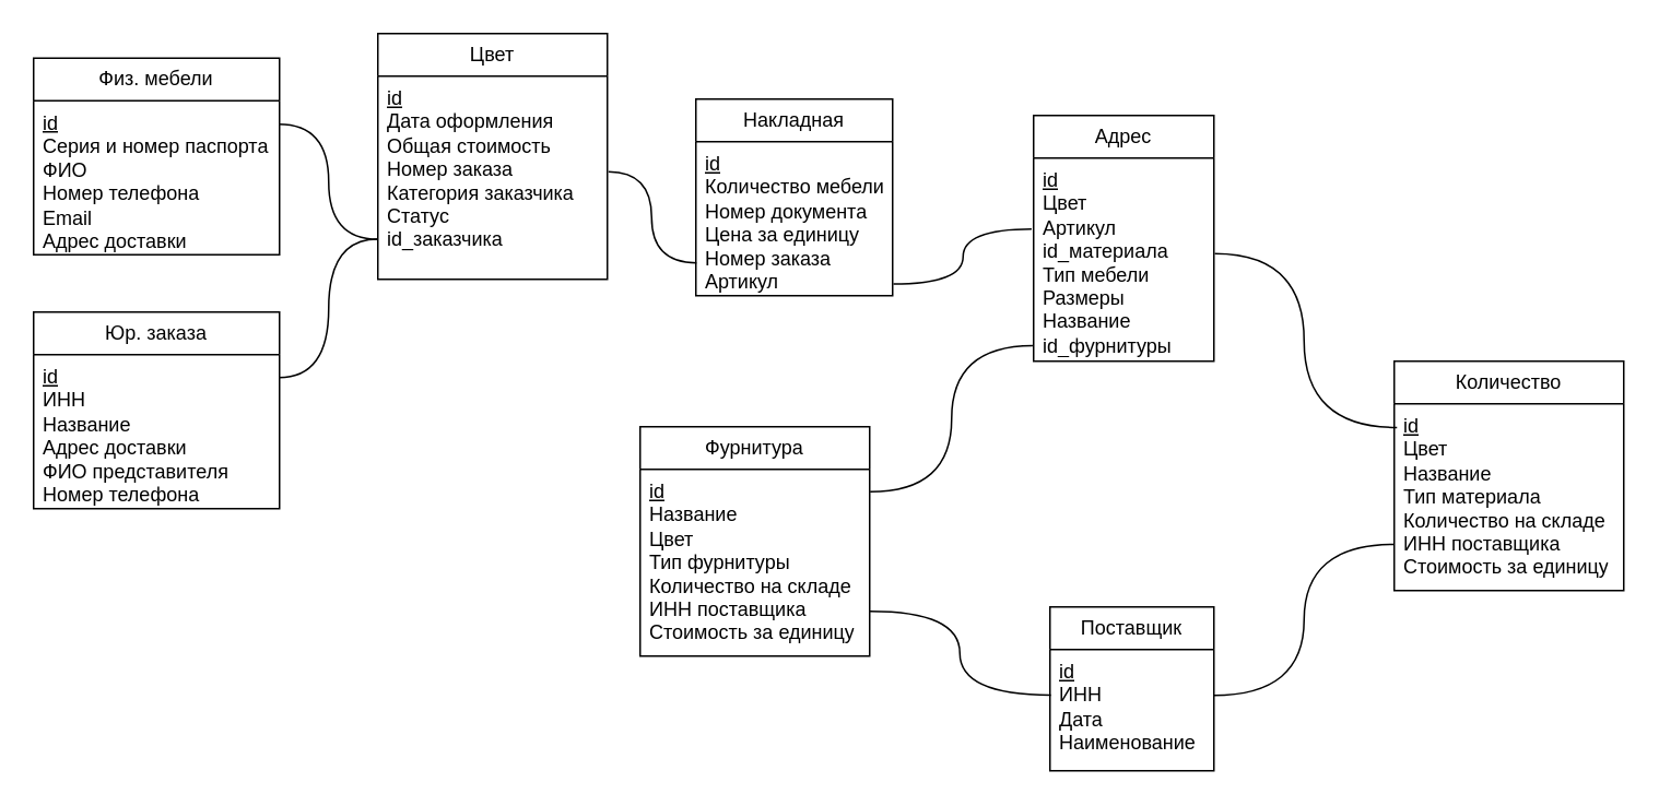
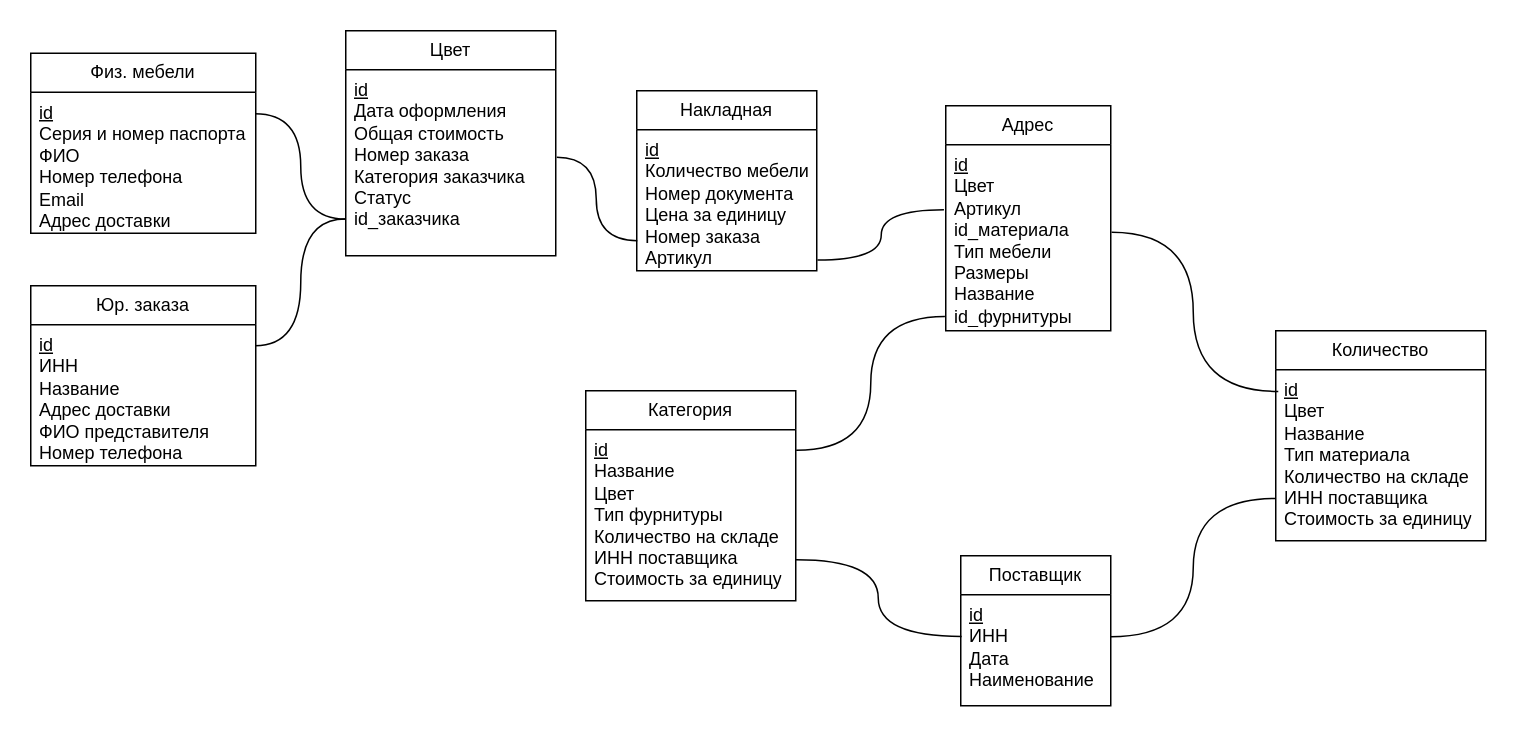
  <mxCell id="0" />
  <mxCell id="1" parent="0" />
  <mxCell id="2" value="Физ. мебели" style="swimlane;fontStyle=0;childLayout=stackLayout;horizontal=1;startSize=26;fillColor=none;horizontalStack=0;resizeParent=1;resizeParentMax=0;resizeLast=0;collapsible=1;marginBottom=0;whiteSpace=wrap;html=1;" parent="1" vertex="1"><mxGeometry x="20" y="35" width="150" height="120" as="geometry" /></mxCell>
  <mxCell id="3" value="&lt;u&gt;id&lt;br&gt;&lt;/u&gt;Серия и номер паспорта&lt;br&gt;ФИО&lt;br&gt;Номер телефона&lt;br&gt;Email&lt;br&gt;Адрес доставки" style="text;strokeColor=none;fillColor=none;align=left;verticalAlign=top;spacingLeft=4;spacingRight=4;overflow=hidden;rotatable=0;points=[[0,0.5],[1,0.5]];portConstraint=eastwest;whiteSpace=wrap;html=1;" parent="2" vertex="1"><mxGeometry y="26" width="150" height="94" as="geometry" /></mxCell>
  <mxCell id="4" value="Юр. заказа" style="swimlane;fontStyle=0;childLayout=stackLayout;horizontal=1;startSize=26;fillColor=none;horizontalStack=0;resizeParent=1;resizeParentMax=0;resizeLast=0;collapsible=1;marginBottom=0;whiteSpace=wrap;html=1;" parent="1" vertex="1"><mxGeometry x="20" y="190" width="150" height="120" as="geometry" /></mxCell>
  <mxCell id="5" value="&lt;u&gt;id&lt;/u&gt;&lt;br&gt;ИНН&lt;br&gt;Название&lt;br&gt;Адрес доставки&lt;br&gt;ФИО представителя&lt;br&gt;Номер телефона" style="text;strokeColor=none;fillColor=none;align=left;verticalAlign=top;spacingLeft=4;spacingRight=4;overflow=hidden;rotatable=0;points=[[0,0.5],[1,0.5]];portConstraint=eastwest;whiteSpace=wrap;html=1;" parent="4" vertex="1"><mxGeometry y="26" width="150" height="94" as="geometry" /></mxCell>
  <mxCell id="6" value="Поставщик" style="swimlane;fontStyle=0;childLayout=stackLayout;horizontal=1;startSize=26;fillColor=none;horizontalStack=0;resizeParent=1;resizeParentMax=0;resizeLast=0;collapsible=1;marginBottom=0;whiteSpace=wrap;html=1;" parent="1" vertex="1"><mxGeometry x="640" y="370" width="100" height="100" as="geometry" /></mxCell>
  <mxCell id="7" value="&lt;u&gt;id&lt;/u&gt;&lt;br&gt;ИНН&lt;br&gt;Дата&lt;br&gt;Наименование" style="text;strokeColor=none;fillColor=none;align=left;verticalAlign=top;spacingLeft=4;spacingRight=4;overflow=hidden;rotatable=0;points=[[0,0.5],[1,0.5]];portConstraint=eastwest;whiteSpace=wrap;html=1;" parent="6" vertex="1"><mxGeometry y="26" width="100" height="74" as="geometry" /></mxCell>
  <mxCell id="8" value="Количество" style="swimlane;fontStyle=0;childLayout=stackLayout;horizontal=1;startSize=26;fillColor=none;horizontalStack=0;resizeParent=1;resizeParentMax=0;resizeLast=0;collapsible=1;marginBottom=0;whiteSpace=wrap;html=1;" parent="1" vertex="1"><mxGeometry x="850" y="220" width="140" height="140" as="geometry" /></mxCell>
  <mxCell id="9" value="&lt;u&gt;id&lt;/u&gt;&lt;br&gt;Цвет&lt;br&gt;Название&lt;br&gt;Тип материала&lt;br&gt;Количество на складе&lt;br&gt;ИНН поставщика&lt;br&gt;Стоимость за единицу" style="text;strokeColor=none;fillColor=none;align=left;verticalAlign=top;spacingLeft=4;spacingRight=4;overflow=hidden;rotatable=0;points=[[0,0.5],[1,0.5]];portConstraint=eastwest;whiteSpace=wrap;html=1;" parent="8" vertex="1"><mxGeometry y="26" width="140" height="114" as="geometry" /></mxCell>
  <mxCell id="10" value="Накладная" style="swimlane;fontStyle=0;childLayout=stackLayout;horizontal=1;startSize=26;fillColor=none;horizontalStack=0;resizeParent=1;resizeParentMax=0;resizeLast=0;collapsible=1;marginBottom=0;whiteSpace=wrap;html=1;" parent="1" vertex="1"><mxGeometry x="424" y="60" width="120" height="120" as="geometry" /></mxCell>
  <mxCell id="11" value="&lt;u&gt;id&lt;/u&gt;&lt;br&gt;Количество мебели&lt;br&gt;Номер документа&lt;br&gt;Цена за единицу&lt;br&gt;Номер заказа&lt;br&gt;Артикул" style="text;strokeColor=none;fillColor=none;align=left;verticalAlign=top;spacingLeft=4;spacingRight=4;overflow=hidden;rotatable=0;points=[[0,0.5],[1,0.5]];portConstraint=eastwest;whiteSpace=wrap;html=1;" parent="10" vertex="1"><mxGeometry y="26" width="120" height="94" as="geometry" /></mxCell>
  <mxCell id="12" value="Цвет" style="swimlane;fontStyle=0;childLayout=stackLayout;horizontal=1;startSize=26;fillColor=none;horizontalStack=0;resizeParent=1;resizeParentMax=0;resizeLast=0;collapsible=1;marginBottom=0;whiteSpace=wrap;html=1;" parent="1" vertex="1"><mxGeometry x="230" y="20" width="140" height="150" as="geometry" /></mxCell>
  <mxCell id="13" value="&lt;u&gt;id&lt;/u&gt;&lt;br&gt;Дата оформления&lt;br&gt;Общая стоимость&lt;br&gt;Номер заказа&lt;br&gt;Категория заказчика&lt;br&gt;Статус&lt;br&gt;id_заказчика" style="text;strokeColor=none;fillColor=none;align=left;verticalAlign=top;spacingLeft=4;spacingRight=4;overflow=hidden;rotatable=0;points=[[0,0.5],[1,0.5]];portConstraint=eastwest;whiteSpace=wrap;html=1;" parent="12" vertex="1"><mxGeometry y="26" width="140" height="124" as="geometry" /></mxCell>
- <mxCell id="14" value="Фурнитура" style="swimlane;fontStyle=0;childLayout=stackLayout;horizontal=1;startSize=26;fillColor=none;horizontalStack=0;resizeParent=1;resizeParentMax=0;resizeLast=0;collapsible=1;marginBottom=0;whiteSpace=wrap;html=1;" parent="1" vertex="1"><mxGeometry x="390" y="260" width="140" height="140" as="geometry" /></mxCell>
+ <mxCell id="14" value="Категория" style="swimlane;fontStyle=0;childLayout=stackLayout;horizontal=1;startSize=26;fillColor=none;horizontalStack=0;resizeParent=1;resizeParentMax=0;resizeLast=0;collapsible=1;marginBottom=0;whiteSpace=wrap;html=1;" parent="1" vertex="1"><mxGeometry x="390" y="260" width="140" height="140" as="geometry" /></mxCell>
  <mxCell id="15" value="&lt;u&gt;id&lt;/u&gt;&lt;br&gt;Название&lt;br&gt;Цвет&lt;br&gt;Тип фурнитуры&lt;br&gt;Количество на складе&lt;br&gt;ИНН поставщика&lt;br&gt;Стоимость за единицу" style="text;strokeColor=none;fillColor=none;align=left;verticalAlign=top;spacingLeft=4;spacingRight=4;overflow=hidden;rotatable=0;points=[[0,0.5],[1,0.5]];portConstraint=eastwest;whiteSpace=wrap;html=1;" parent="14" vertex="1"><mxGeometry y="26" width="140" height="114" as="geometry" /></mxCell>
  <mxCell id="16" style="edgeStyle=orthogonalEdgeStyle;rounded=0;orthogonalLoop=1;jettySize=auto;html=1;entryX=0;entryY=0.803;entryDx=0;entryDy=0;entryPerimeter=0;endArrow=none;endFill=0;exitX=0.997;exitY=0.153;exitDx=0;exitDy=0;exitPerimeter=0;curved=1;" parent="1" source="3" target="13" edge="1"><mxGeometry relative="1" as="geometry" /></mxCell>
  <mxCell id="17" style="edgeStyle=orthogonalEdgeStyle;rounded=0;orthogonalLoop=1;jettySize=auto;html=1;endArrow=none;endFill=0;exitX=0.997;exitY=0.149;exitDx=0;exitDy=0;exitPerimeter=0;entryX=-0.002;entryY=0.803;entryDx=0;entryDy=0;entryPerimeter=0;curved=1;" parent="1" source="5" target="13" edge="1"><mxGeometry relative="1" as="geometry"><mxPoint x="200" y="140" as="targetPoint" /></mxGeometry></mxCell>
  <mxCell id="18" style="edgeStyle=orthogonalEdgeStyle;rounded=0;orthogonalLoop=1;jettySize=auto;html=1;endArrow=none;endFill=0;entryX=0.003;entryY=0.787;entryDx=0;entryDy=0;entryPerimeter=0;exitX=1.005;exitY=0.47;exitDx=0;exitDy=0;exitPerimeter=0;curved=1;" parent="1" source="13" target="11" edge="1"><mxGeometry relative="1" as="geometry"><mxPoint x="410" y="80" as="targetPoint" /></mxGeometry></mxCell>
  <mxCell id="19" value="Адрес" style="swimlane;fontStyle=0;childLayout=stackLayout;horizontal=1;startSize=26;fillColor=none;horizontalStack=0;resizeParent=1;resizeParentMax=0;resizeLast=0;collapsible=1;marginBottom=0;whiteSpace=wrap;html=1;" parent="1" vertex="1"><mxGeometry x="630" y="70" width="110" height="150" as="geometry" /></mxCell>
  <mxCell id="20" value="&lt;u&gt;id&lt;/u&gt;&lt;br&gt;Цвет&lt;br&gt;Артикул&lt;br&gt;id_материала&lt;br&gt;Тип мебели&lt;br&gt;Размеры&lt;br&gt;Название&lt;br&gt;id_фурнитуры" style="text;strokeColor=none;fillColor=none;align=left;verticalAlign=top;spacingLeft=4;spacingRight=4;overflow=hidden;rotatable=0;points=[[0,0.5],[1,0.5]];portConstraint=eastwest;whiteSpace=wrap;html=1;" parent="19" vertex="1"><mxGeometry y="26" width="110" height="124" as="geometry" /></mxCell>
  <mxCell id="21" style="edgeStyle=orthogonalEdgeStyle;rounded=0;orthogonalLoop=1;jettySize=auto;html=1;entryX=-0.011;entryY=0.349;entryDx=0;entryDy=0;entryPerimeter=0;endArrow=none;endFill=0;exitX=1.004;exitY=0.924;exitDx=0;exitDy=0;exitPerimeter=0;curved=1;" parent="1" source="11" target="20" edge="1"><mxGeometry relative="1" as="geometry" /></mxCell>
  <mxCell id="22" style="edgeStyle=orthogonalEdgeStyle;rounded=0;orthogonalLoop=1;jettySize=auto;html=1;entryX=0.012;entryY=0.127;entryDx=0;entryDy=0;entryPerimeter=0;endArrow=none;endFill=0;exitX=1.005;exitY=0.471;exitDx=0;exitDy=0;exitPerimeter=0;curved=1;" parent="1" source="20" target="9" edge="1"><mxGeometry relative="1" as="geometry" /></mxCell>
  <mxCell id="23" style="edgeStyle=orthogonalEdgeStyle;rounded=0;orthogonalLoop=1;jettySize=auto;html=1;entryX=-0.005;entryY=0.924;entryDx=0;entryDy=0;entryPerimeter=0;endArrow=none;endFill=0;exitX=1.002;exitY=0.12;exitDx=0;exitDy=0;exitPerimeter=0;curved=1;" parent="1" source="15" target="20" edge="1"><mxGeometry relative="1" as="geometry" /></mxCell>
  <mxCell id="24" style="edgeStyle=orthogonalEdgeStyle;rounded=0;orthogonalLoop=1;jettySize=auto;html=1;entryX=0.006;entryY=0.376;entryDx=0;entryDy=0;entryPerimeter=0;endArrow=none;endFill=0;exitX=1.001;exitY=0.76;exitDx=0;exitDy=0;exitPerimeter=0;curved=1;" parent="1" source="15" target="7" edge="1"><mxGeometry relative="1" as="geometry" /></mxCell>
  <mxCell id="25" style="edgeStyle=orthogonalEdgeStyle;rounded=0;orthogonalLoop=1;jettySize=auto;html=1;entryX=0.001;entryY=0.753;entryDx=0;entryDy=0;entryPerimeter=0;endArrow=none;endFill=0;exitX=0.997;exitY=0.378;exitDx=0;exitDy=0;exitPerimeter=0;curved=1;" parent="1" source="7" target="9" edge="1"><mxGeometry relative="1" as="geometry" /></mxCell>
